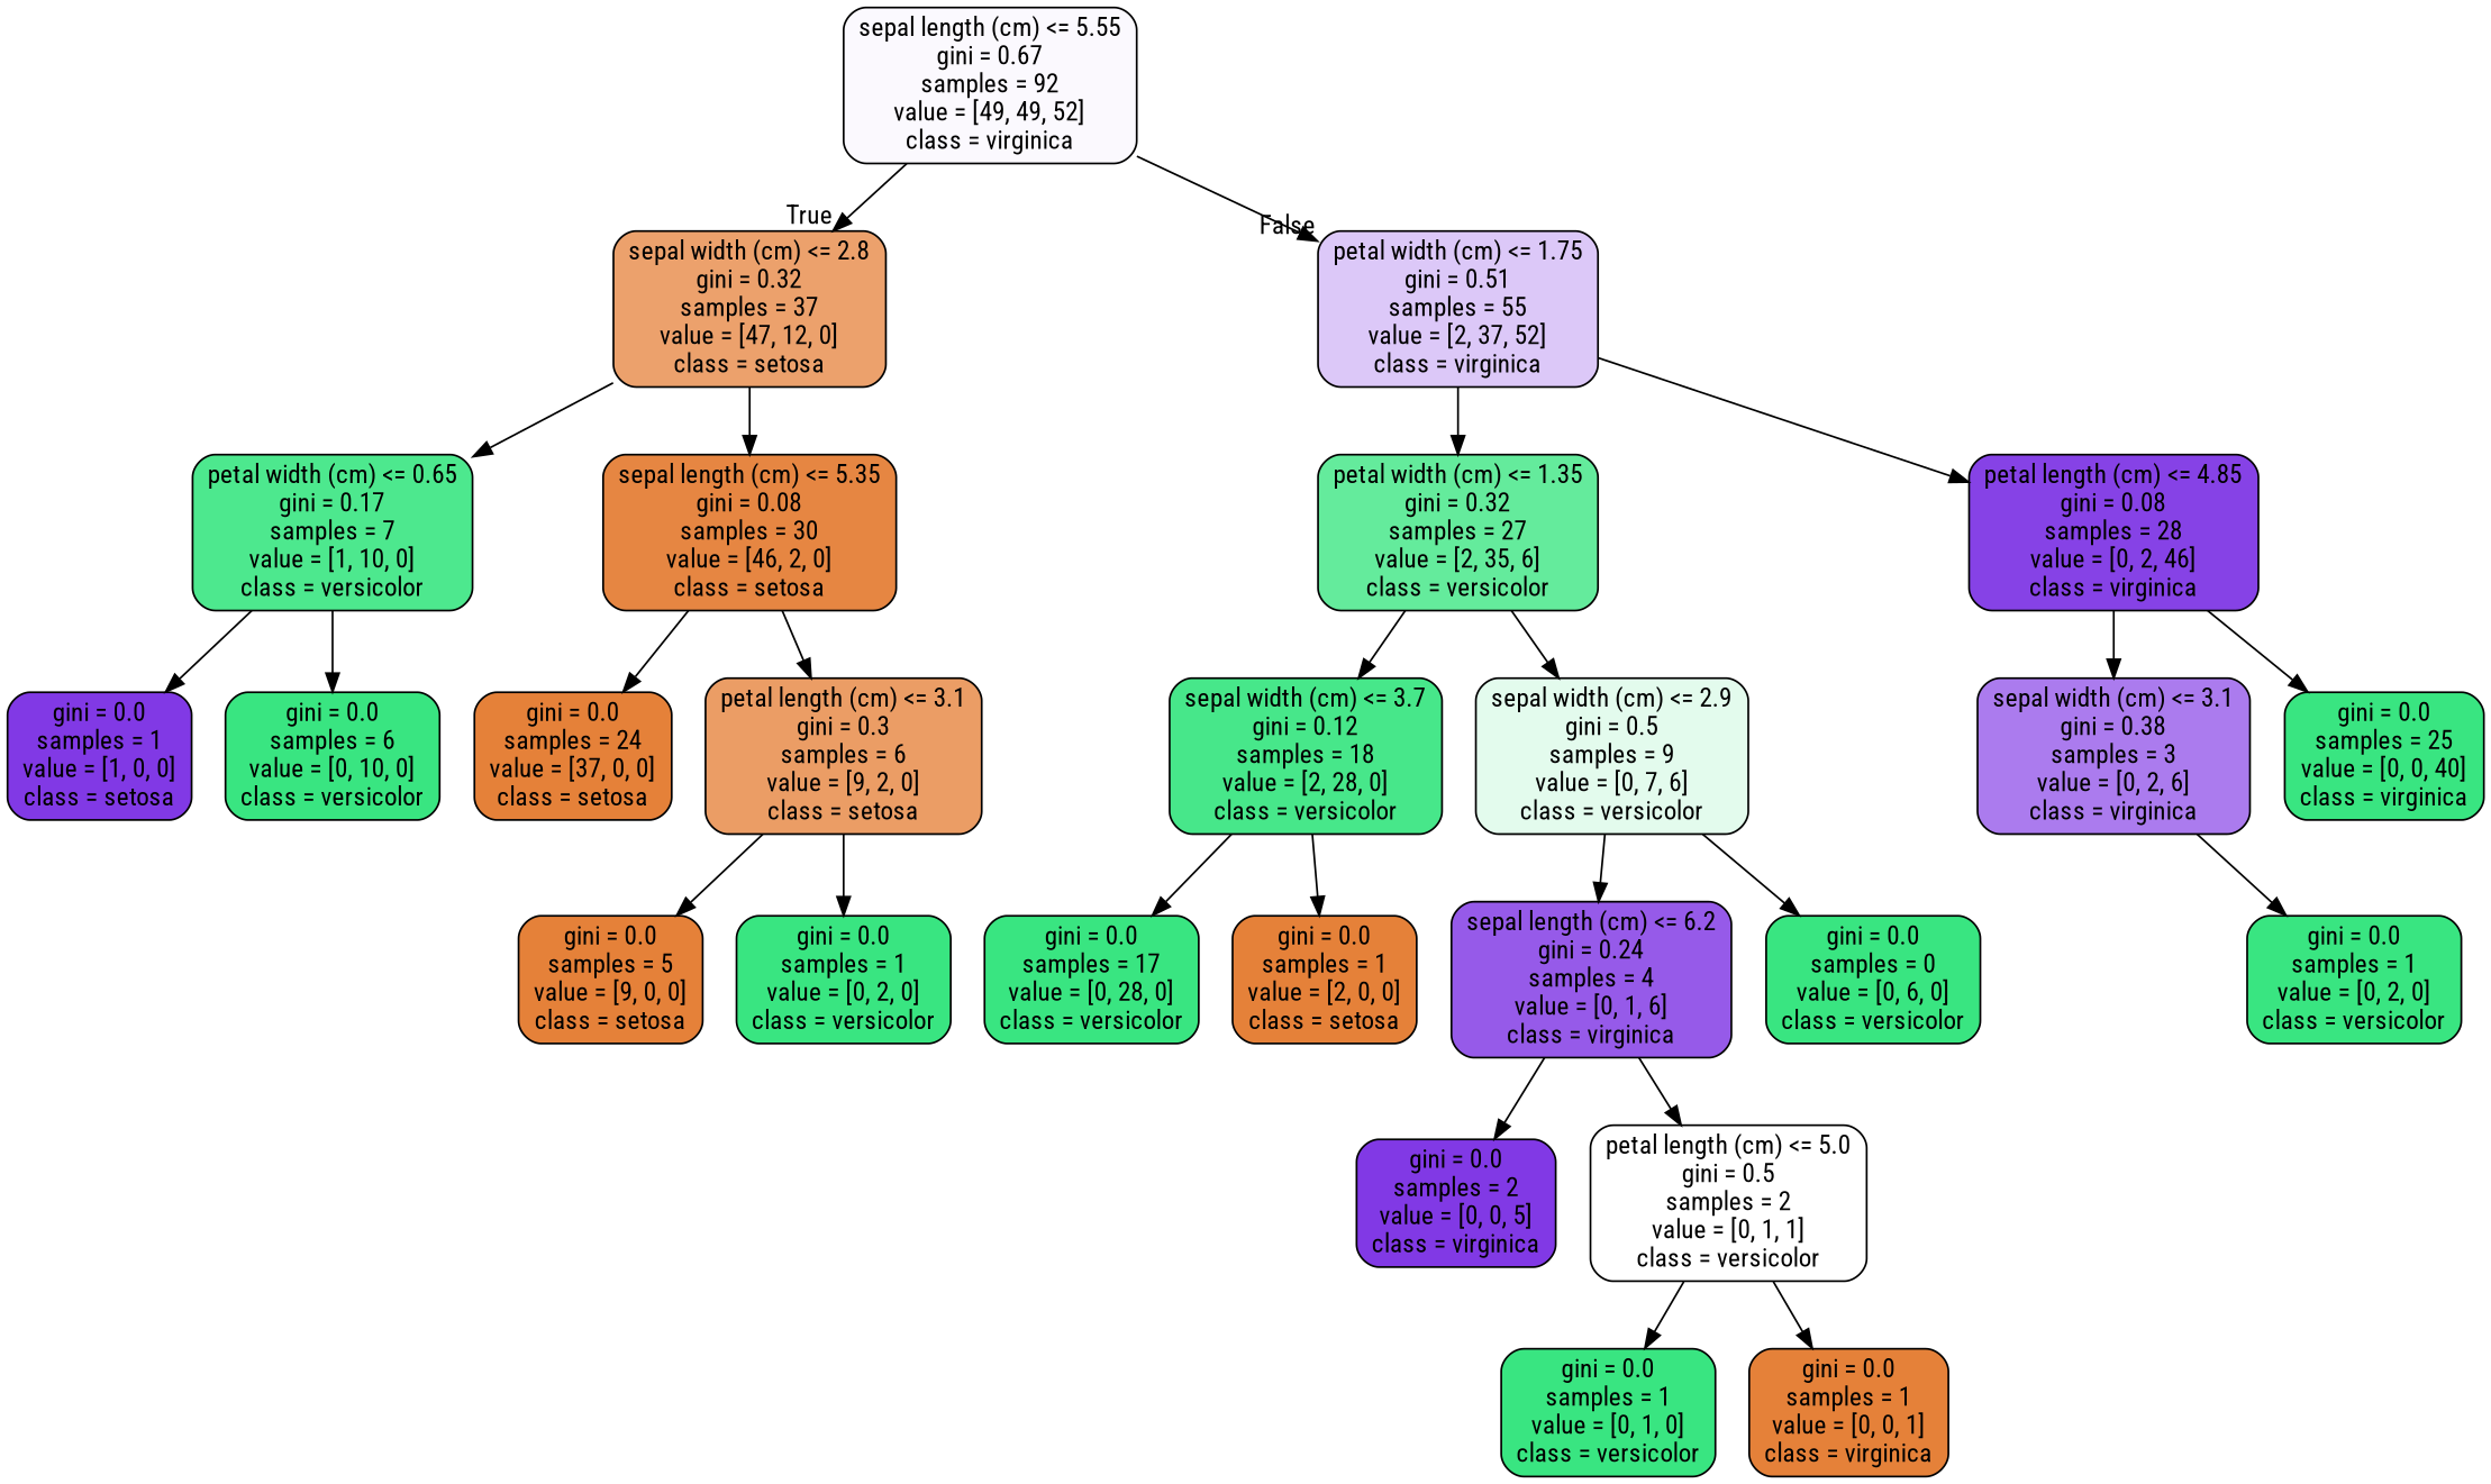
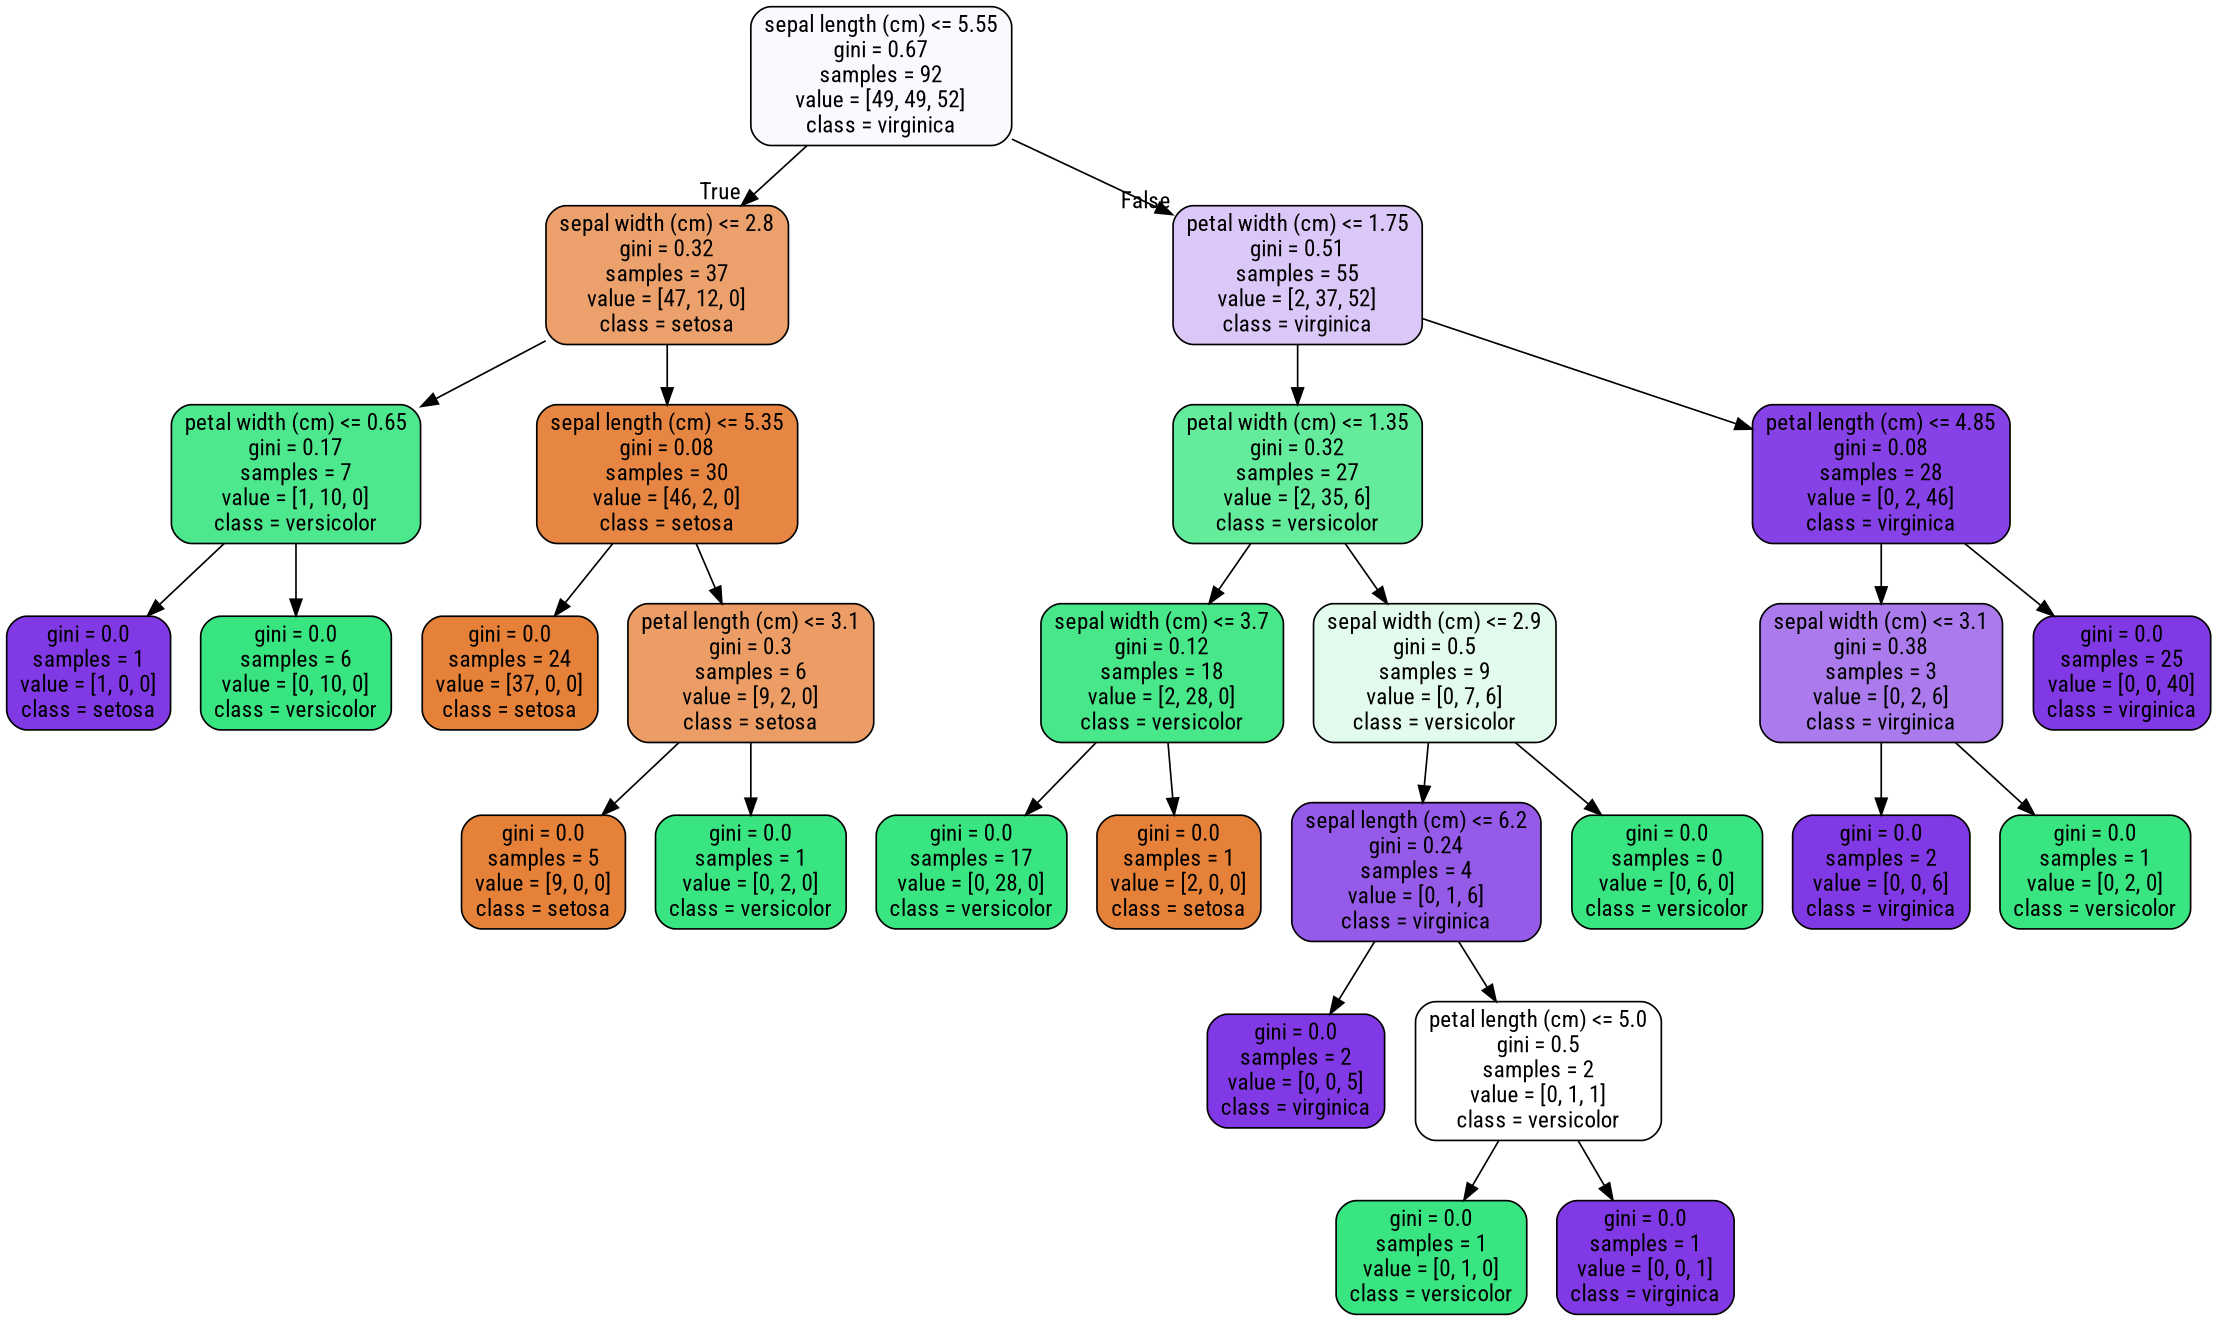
  digraph {
    fontname="Roboto Condensed"
    node [color=black fillcolor="#39e581" fontname="Roboto Condensed" shape=box style="filled, rounded"]
    edge [fontname="Roboto Condensed"]
    n1 [fillcolor="#fbf9fe" label="sepal length (cm) <= 5.55\ngini = 0.67\nsamples = 92\nvalue = [49, 49, 52]\nclass = virginica"]
    n2 [fillcolor="#eca16c" label="sepal width (cm) <= 2.8\ngini = 0.32\nsamples = 37\nvalue = [47, 12, 0]\nclass = setosa"]
    n3 [fillcolor="#dcc8f8" label="petal width (cm) <= 1.75\ngini = 0.51\nsamples = 55\nvalue = [2, 37, 52]\nclass = virginica"]
    n4 [fillcolor="#4de88e" label="petal width (cm) <= 0.65\ngini = 0.17\nsamples = 7\nvalue = [1, 10, 0]\nclass = versicolor"]
    n5 [fillcolor="#e68642" label="sepal length (cm) <= 5.35\ngini = 0.08\nsamples = 30\nvalue = [46, 2, 0]\nclass = setosa"]
    n6 [fillcolor="#64eb9c" label="petal width (cm) <= 1.35\ngini = 0.32\nsamples = 27\nvalue = [2, 35, 6]\nclass = versicolor"]
    n7 [fillcolor="#8642e6" label="petal length (cm) <= 4.85\ngini = 0.08\nsamples = 28\nvalue = [0, 2, 46]\nclass = virginica"]
    n8 [fillcolor="#8139e5" label="gini = 0.0\nsamples = 1\nvalue = [1, 0, 0]\nclass = setosa"]
    n9 [label="gini = 0.0\nsamples = 6\nvalue = [0, 10, 0]\nclass = versicolor"]
    n10 [fillcolor="#e58139" label="gini = 0.0\nsamples = 24\nvalue = [37, 0, 0]\nclass = setosa"]
    n11 [fillcolor="#eb9d65" label="petal length (cm) <= 3.1\ngini = 0.3\nsamples = 6\nvalue = [9, 2, 0]\nclass = setosa"]
    n12 [fillcolor="#e58139" label="gini = 0.0\nsamples = 5\nvalue = [9, 0, 0]\nclass = setosa"]
    n13 [label="gini = 0.0\nsamples = 1\nvalue = [0, 2, 0]\nclass = versicolor"]
    n14 [fillcolor="#47e78a" label="sepal width (cm) <= 3.7\ngini = 0.12\nsamples = 18\nvalue = [2, 28, 0]\nclass = versicolor"]
    n15 [fillcolor="#e3fbed" label="sepal width (cm) <= 2.9\ngini = 0.5\nsamples = 9\nvalue = [0, 7, 6]\nclass = versicolor"]
    n16 [fillcolor="#ab7bee" label="sepal width (cm) <= 3.1\ngini = 0.38\nsamples = 3\nvalue = [0, 2, 6]\nclass = virginica"]
-   n17 [label="gini = 0.0\nsamples = 25\nvalue = [0, 0, 40]\nclass = virginica"]
+   n17 [fillcolor="#8139e5" label="gini = 0.0\nsamples = 25\nvalue = [0, 0, 40]\nclass = virginica"]
    n18 [label="gini = 0.0\nsamples = 17\nvalue = [0, 28, 0]\nclass = versicolor"]
    n19 [fillcolor="#e58139" label="gini = 0.0\nsamples = 1\nvalue = [2, 0, 0]\nclass = setosa"]
    n20 [fillcolor="#965ae9" label="sepal length (cm) <= 6.2\ngini = 0.24\nsamples = 4\nvalue = [0, 1, 6]\nclass = virginica"]
    n21 [label="gini = 0.0\nsamples = 0\nvalue = [0, 6, 0]\nclass = versicolor"]
    n22 [fillcolor="#8139e5" label="gini = 0.0\nsamples = 2\nvalue = [0, 0, 5]\nclass = virginica"]
    n23 [fillcolor="#ffffff" label="petal length (cm) <= 5.0\ngini = 0.5\nsamples = 2\nvalue = [0, 1, 1]\nclass = versicolor"]
    n24 [label="gini = 0.0\nsamples = 1\nvalue = [0, 1, 0]\nclass = versicolor"]
-   n25 [fillcolor="#e58139" label="gini = 0.0\nsamples = 1\nvalue = [0, 0, 1]\nclass = virginica"]
+   n25 [fillcolor="#8139e5" label="gini = 0.0\nsamples = 1\nvalue = [0, 0, 1]\nclass = virginica"]
+   n26 [fillcolor="#8139e5" label="gini = 0.0\nsamples = 2\nvalue = [0, 0, 6]\nclass = virginica"]
    n27 [label="gini = 0.0\nsamples = 1\nvalue = [0, 2, 0]\nclass = versicolor"]
    n1 -> n2 [headlabel=True labelangle=45 labeldistance=2.5]
    n1 -> n3 [headlabel=False labelangle=-45 labeldistance=2.5]
    n2 -> n4
    n2 -> n5
    n3 -> n6
    n3 -> n7
    n4 -> n8
    n4 -> n9
    n5 -> n10
    n5 -> n11
    n6 -> n14
    n6 -> n15
    n7 -> n16
    n7 -> n17
    n11 -> n12
    n11 -> n13
    n14 -> n18
    n14 -> n19
    n15 -> n20
    n15 -> n21
+   n16 -> n26
    n16 -> n27
    n20 -> n22
    n20 -> n23
    n23 -> n24
    n23 -> n25
  }
